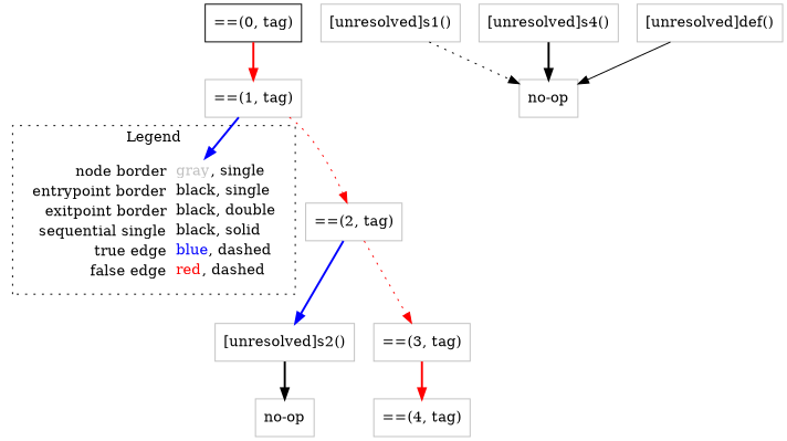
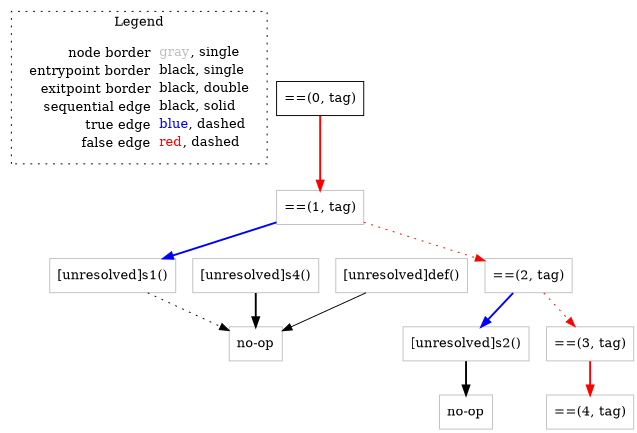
  digraph {
    node [shape=rect color=gray]
    edge [color=red style=bold]
-   n1 [label=<<table border="0" cellpadding="2" cellspacing="0" cellborder="0"><tr><td align="right">node border&nbsp;</td><td align="left"><font color="gray">gray</font>, single</td></tr><tr><td align="right">entrypoint border&nbsp;</td><td align="left"><font color="black">black</font>, single</td></tr><tr><td align="right">exitpoint border&nbsp;</td><td align="left"><font color="black">black</font>, double</td></tr><tr><td align="right">sequential single&nbsp;</td><td align="left"><font color="black">black</font>, solid</td></tr><tr><td align="right">true edge&nbsp;</td><td align="left"><font color="blue">blue</font>, dashed</td></tr><tr><td align="right">false edge&nbsp;</td><td align="left"><font color="red">red</font>, dashed</td></tr></table>> shape=plaintext color=""]
+   n1 [label=<<table border="0" cellpadding="2" cellspacing="0" cellborder="0"><tr><td align="right">node border&nbsp;</td><td align="left"><font color="gray">gray</font>, single</td></tr><tr><td align="right">entrypoint border&nbsp;</td><td align="left"><font color="black">black</font>, single</td></tr><tr><td align="right">exitpoint border&nbsp;</td><td align="left"><font color="black">black</font>, double</td></tr><tr><td align="right">sequential edge&nbsp;</td><td align="left"><font color="black">black</font>, solid</td></tr><tr><td align="right">true edge&nbsp;</td><td align="left"><font color="blue">blue</font>, dashed</td></tr><tr><td align="right">false edge&nbsp;</td><td align="left"><font color="red">red</font>, dashed</td></tr></table>> shape=plaintext color=""]
    n2 [color=black label=<==(0, tag)>]
    n3 [label=<==(1, tag)>]
    n4 [label=<[unresolved]s1()>]
    n5 [label=<==(2, tag)>]
    n6 [label=<[unresolved]s4()>]
    n7 [label=<no-op>]
    n8 [label=<==(4, tag)>]
    n9 [label=<[unresolved]def()>]
    n10 [label=<[unresolved]s2()>]
    n11 [label=<no-op>]
    n12 [label=<==(3, tag)>]
    subgraph cluster_1 {
      label=Legend
      style=dotted
      n1
    }
    n2 -> n3
-   n3 -> n1 [color=blue]
+   n3 -> n4 [color=blue]
    n3 -> n5 [style=dotted]
    n4 -> n7 [color=black style=dotted]
    n5 -> n10 [color=blue]
    n5 -> n12 [style=dotted]
    n6 -> n7 [color=black]
    n9 -> n7 [color=black style=solid]
    n10 -> n11 [color=black]
    n12 -> n8
  }
